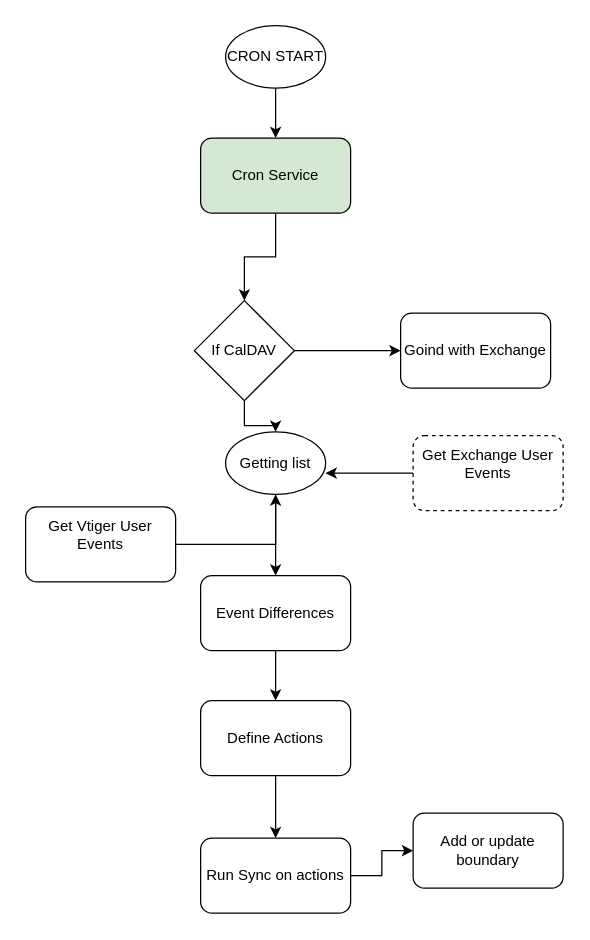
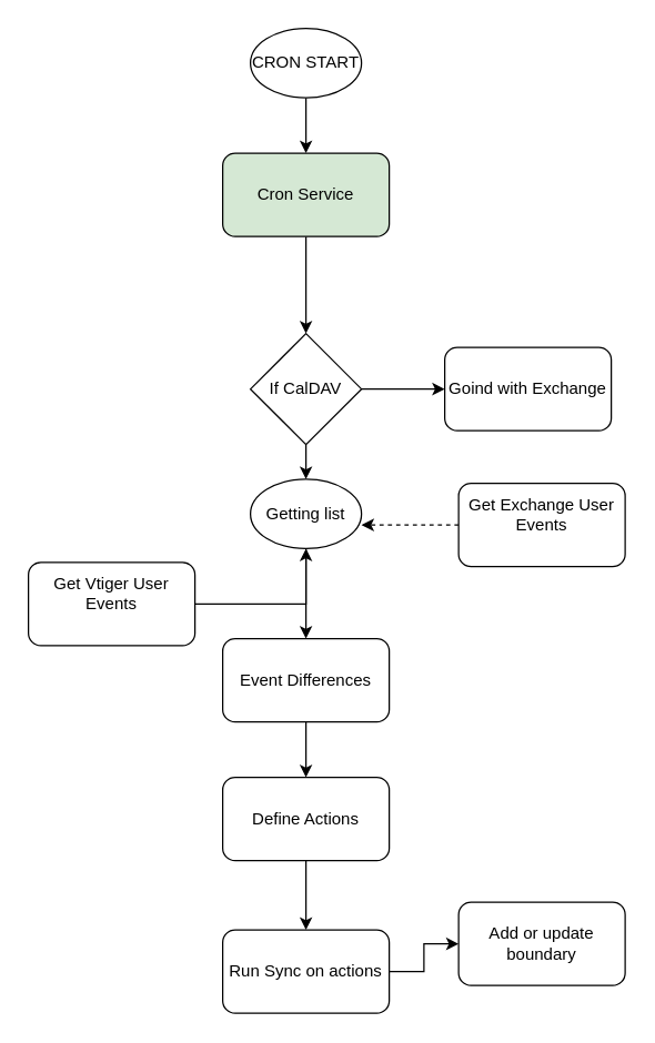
  <mxCell id="0" />
  <mxCell id="1" parent="0" />
  <mxCell id="2" style="edgeStyle=orthogonalEdgeStyle;rounded=0;orthogonalLoop=1;jettySize=auto;html=1;exitX=0.5;exitY=1;exitDx=0;exitDy=0;entryX=0.5;entryY=0;entryDx=0;entryDy=0;" edge="1" parent="1" source="3" target="5"><mxGeometry relative="1" as="geometry" /></mxCell>
  <mxCell id="3" value="CRON START" style="ellipse;whiteSpace=wrap;html=1;" vertex="1" parent="1"><mxGeometry x="180" y="20" width="80" height="50" as="geometry" /></mxCell>
  <mxCell id="4" style="edgeStyle=orthogonalEdgeStyle;rounded=0;orthogonalLoop=1;jettySize=auto;html=1;" edge="1" parent="1" source="5" target="8"><mxGeometry relative="1" as="geometry" /></mxCell>
  <mxCell id="5" value="Cron Service " style="rounded=1;whiteSpace=wrap;html=1;fillColor=#d5e8d4;" vertex="1" parent="1"><mxGeometry x="160" y="110" width="120" height="60" as="geometry" /></mxCell>
  <mxCell id="6" style="edgeStyle=orthogonalEdgeStyle;rounded=0;orthogonalLoop=1;jettySize=auto;html=1;exitX=1;exitY=0.5;exitDx=0;exitDy=0;" edge="1" parent="1" source="8"><mxGeometry relative="1" as="geometry"><mxPoint x="320" y="280" as="targetPoint" /></mxGeometry></mxCell>
  <mxCell id="7" style="edgeStyle=orthogonalEdgeStyle;rounded=0;orthogonalLoop=1;jettySize=auto;html=1;entryX=0.5;entryY=0;entryDx=0;entryDy=0;" edge="1" parent="1" source="8" target="15"><mxGeometry relative="1" as="geometry" /></mxCell>
- <mxCell id="8" value="If CalDAV" style="rhombus;whiteSpace=wrap;html=1;" vertex="1" parent="1"><mxGeometry x="155" y="240" width="80" height="80" as="geometry" /></mxCell>
+ <mxCell id="8" value="If CalDAV" style="rhombus;whiteSpace=wrap;html=1;" vertex="1" parent="1"><mxGeometry x="180" y="240" width="80" height="80" as="geometry" /></mxCell>
  <mxCell id="9" value="Goind with Exchange" style="rounded=1;whiteSpace=wrap;html=1;" vertex="1" parent="1"><mxGeometry x="320" y="250" width="120" height="60" as="geometry" /></mxCell>
  <mxCell id="10" style="edgeStyle=orthogonalEdgeStyle;rounded=0;orthogonalLoop=1;jettySize=auto;html=1;" edge="1" parent="1" source="11" target="15"><mxGeometry relative="1" as="geometry" /></mxCell>
  <mxCell id="11" value="&lt;div&gt;Get Vtiger User Events&lt;/div&gt;&lt;div&gt;&lt;br&gt; &lt;/div&gt;" style="rounded=1;whiteSpace=wrap;html=1;" vertex="1" parent="1"><mxGeometry x="20" y="405" width="120" height="60" as="geometry" /></mxCell>
- <mxCell id="12" style="edgeStyle=orthogonalEdgeStyle;rounded=0;orthogonalLoop=1;jettySize=auto;html=1;entryX=1;entryY=0.66;entryDx=0;entryDy=0;entryPerimeter=0;" edge="1" parent="1" source="13" target="15"><mxGeometry relative="1" as="geometry" /></mxCell>
- <mxCell id="13" value="&lt;div&gt;Get Exchange User Events&lt;/div&gt;&lt;div&gt;&lt;br&gt; &lt;/div&gt;" style="rounded=1;whiteSpace=wrap;html=1;dashed=1;" vertex="1" parent="1"><mxGeometry x="330" y="348" width="120" height="60" as="geometry" /></mxCell>
+ <mxCell id="12" style="edgeStyle=orthogonalEdgeStyle;rounded=0;orthogonalLoop=1;jettySize=auto;html=1;entryX=1;entryY=0.66;entryDx=0;entryDy=0;entryPerimeter=0;dashed=1;" edge="1" parent="1" source="13" target="15"><mxGeometry relative="1" as="geometry" /></mxCell>
+ <mxCell id="13" value="&lt;div&gt;Get Exchange User Events&lt;/div&gt;&lt;div&gt;&lt;br&gt; &lt;/div&gt;" style="rounded=1;whiteSpace=wrap;html=1;" vertex="1" parent="1"><mxGeometry x="330" y="348" width="120" height="60" as="geometry" /></mxCell>
  <mxCell id="14" style="edgeStyle=orthogonalEdgeStyle;rounded=0;orthogonalLoop=1;jettySize=auto;html=1;entryX=0.5;entryY=0;entryDx=0;entryDy=0;" edge="1" parent="1" source="15" target="17"><mxGeometry relative="1" as="geometry" /></mxCell>
  <mxCell id="15" value="Getting list" style="ellipse;whiteSpace=wrap;html=1;" vertex="1" parent="1"><mxGeometry x="180" y="345" width="80" height="50" as="geometry" /></mxCell>
  <mxCell id="16" style="edgeStyle=orthogonalEdgeStyle;rounded=0;orthogonalLoop=1;jettySize=auto;html=1;entryX=0.5;entryY=0;entryDx=0;entryDy=0;" edge="1" parent="1" source="17" target="19"><mxGeometry relative="1" as="geometry" /></mxCell>
  <mxCell id="17" value="Event Differences" style="rounded=1;whiteSpace=wrap;html=1;" vertex="1" parent="1"><mxGeometry x="160" y="460" width="120" height="60" as="geometry" /></mxCell>
  <mxCell id="18" style="edgeStyle=orthogonalEdgeStyle;rounded=0;orthogonalLoop=1;jettySize=auto;html=1;entryX=0.5;entryY=0;entryDx=0;entryDy=0;" edge="1" parent="1" source="19" target="21"><mxGeometry relative="1" as="geometry" /></mxCell>
  <mxCell id="19" value="Define Actions" style="rounded=1;whiteSpace=wrap;html=1;" vertex="1" parent="1"><mxGeometry x="160" y="560" width="120" height="60" as="geometry" /></mxCell>
  <mxCell id="20" style="edgeStyle=orthogonalEdgeStyle;rounded=0;orthogonalLoop=1;jettySize=auto;html=1;entryX=0;entryY=0.5;entryDx=0;entryDy=0;" edge="1" parent="1" source="21" target="22"><mxGeometry relative="1" as="geometry" /></mxCell>
  <mxCell id="21" value="Run Sync on actions" style="rounded=1;whiteSpace=wrap;html=1;" vertex="1" parent="1"><mxGeometry x="160" y="670" width="120" height="60" as="geometry" /></mxCell>
  <mxCell id="22" value="Add or update boundary" style="rounded=1;whiteSpace=wrap;html=1;" vertex="1" parent="1"><mxGeometry x="330" y="650" width="120" height="60" as="geometry" /></mxCell>
